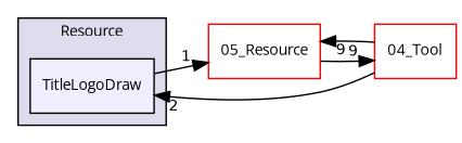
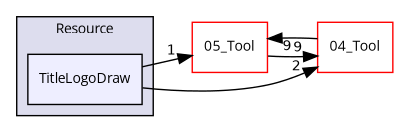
  digraph {
    compound=true
    fontname="Open Sans"
    rankdir=LR
    node [fillcolor=white fontname="Open Sans" fontsize=10 shape=box style=filled color=red]
    edge [fontname="Open Sans" headlabel=9 labeldistance=1.5 labelfontname=Helvetica labelfontsize=10]
    n1 [fillcolor="#eeeeff" label=TitleLogoDraw pencolor=black color=""]
-   n2 [label="05_Resource"]
+   n2 [label="05_Tool"]
    n3 [label="04_Tool"]
    subgraph cluster_1 {
      bgcolor="#ddddee"
      fontsize=10
      label=Resource
      pencolor=black
      n1
    }
    n1 -> n2 [headlabel=1]
-   n3 -> n1 [headlabel=2]
+   n1 -> n3 [headlabel=2]
    n2 -> n3
    n3 -> n2
  }
